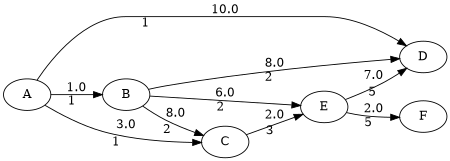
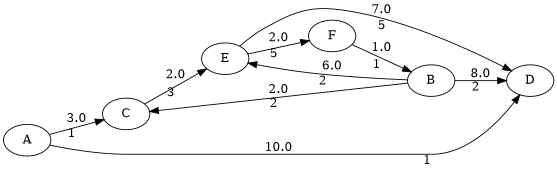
  digraph {
    rankdir=LR
    edge [xlabel=1]
    A
    B
    C
    D
    E
    F
-   A -> B [label=1.0]
+   F -> B [label=1.0]
    A -> C [label=3.0]
    A -> D [label=10.0]
-   B -> C [label=8.0 xlabel=2]
+   B -> C [label=2.0 xlabel=2]
    B -> D [label=8.0 xlabel=2]
    B -> E [label=6.0 xlabel=2]
    C -> E [label=2.0 xlabel=3]
    E -> D [label=7.0 xlabel=5]
    E -> F [label=2.0 xlabel=5]
  }
